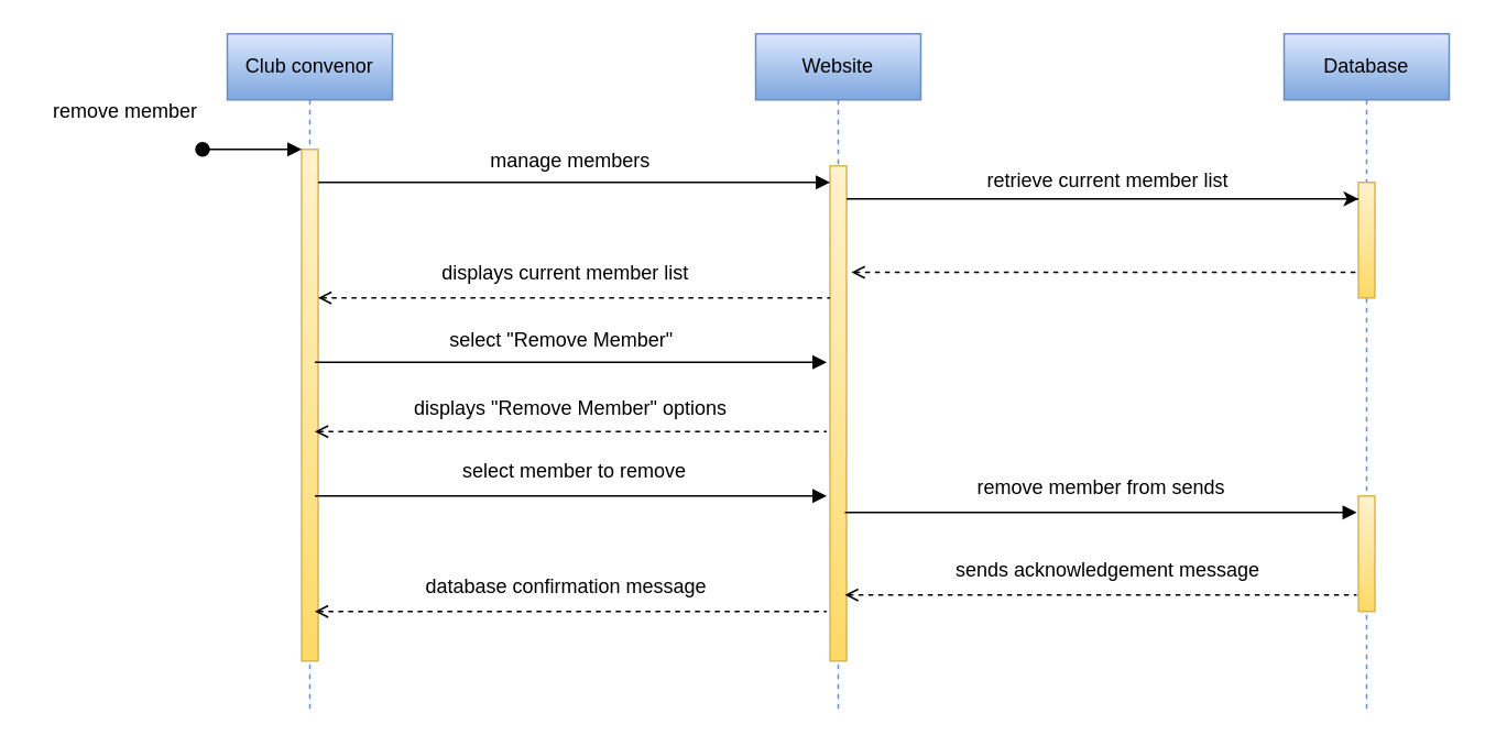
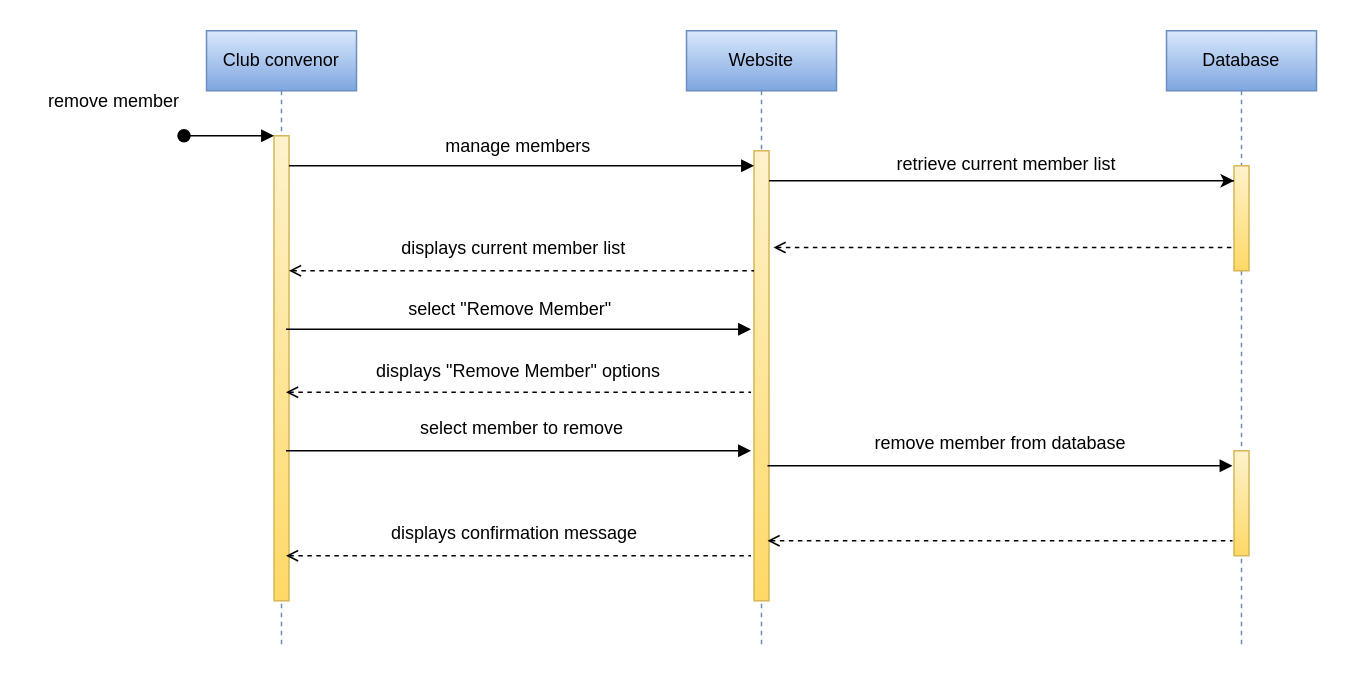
  <mxCell id="0" />
  <mxCell id="1" parent="0" />
  <mxCell id="2" value="Club convenor" style="shape=umlLifeline;perimeter=lifelinePerimeter;whiteSpace=wrap;html=1;container=0;dropTarget=0;collapsible=0;recursiveResize=0;outlineConnect=0;portConstraint=eastwest;newEdgeStyle={&quot;edgeStyle&quot;:&quot;elbowEdgeStyle&quot;,&quot;elbow&quot;:&quot;vertical&quot;,&quot;curved&quot;:0,&quot;rounded&quot;:0};fillColor=#dae8fc;gradientColor=#7ea6e0;strokeColor=#6c8ebf;" parent="1" vertex="1"><mxGeometry x="137" y="20" width="100" height="410" as="geometry" /></mxCell>
  <mxCell id="3" value="" style="html=1;points=[];perimeter=orthogonalPerimeter;outlineConnect=0;targetShapes=umlLifeline;portConstraint=eastwest;newEdgeStyle={&quot;edgeStyle&quot;:&quot;elbowEdgeStyle&quot;,&quot;elbow&quot;:&quot;vertical&quot;,&quot;curved&quot;:0,&quot;rounded&quot;:0};fillColor=#fff2cc;gradientColor=#ffd966;strokeColor=#d6b656;" parent="2" vertex="1"><mxGeometry x="45" y="70" width="10" height="310" as="geometry" /></mxCell>
  <mxCell id="4" value="" style="html=1;verticalAlign=bottom;startArrow=oval;endArrow=block;startSize=8;edgeStyle=elbowEdgeStyle;elbow=vertical;curved=0;rounded=0;" parent="2" target="3" edge="1"><mxGeometry relative="1" as="geometry"><mxPoint x="-15" y="70" as="sourcePoint" /></mxGeometry></mxCell>
  <mxCell id="5" value="Website" style="shape=umlLifeline;perimeter=lifelinePerimeter;whiteSpace=wrap;html=1;container=0;dropTarget=0;collapsible=0;recursiveResize=0;outlineConnect=0;portConstraint=eastwest;newEdgeStyle={&quot;edgeStyle&quot;:&quot;elbowEdgeStyle&quot;,&quot;elbow&quot;:&quot;vertical&quot;,&quot;curved&quot;:0,&quot;rounded&quot;:0};fillColor=#dae8fc;gradientColor=#7ea6e0;strokeColor=#6c8ebf;" parent="1" vertex="1"><mxGeometry x="457" y="20" width="100" height="410" as="geometry" /></mxCell>
  <mxCell id="6" value="" style="html=1;points=[];perimeter=orthogonalPerimeter;outlineConnect=0;targetShapes=umlLifeline;portConstraint=eastwest;newEdgeStyle={&quot;edgeStyle&quot;:&quot;elbowEdgeStyle&quot;,&quot;elbow&quot;:&quot;vertical&quot;,&quot;curved&quot;:0,&quot;rounded&quot;:0};fillColor=#fff2cc;gradientColor=#ffd966;strokeColor=#d6b656;" parent="5" vertex="1"><mxGeometry x="45" y="80" width="10" height="300" as="geometry" /></mxCell>
  <mxCell id="7" value="Database" style="shape=umlLifeline;perimeter=lifelinePerimeter;whiteSpace=wrap;html=1;container=0;dropTarget=0;collapsible=0;recursiveResize=0;outlineConnect=0;portConstraint=eastwest;newEdgeStyle={&quot;edgeStyle&quot;:&quot;elbowEdgeStyle&quot;,&quot;elbow&quot;:&quot;vertical&quot;,&quot;curved&quot;:0,&quot;rounded&quot;:0};fillColor=#dae8fc;strokeColor=#6c8ebf;gradientColor=#7ea6e0;" parent="1" vertex="1"><mxGeometry x="777" y="20" width="100" height="410" as="geometry" /></mxCell>
  <mxCell id="8" value="" style="html=1;points=[];perimeter=orthogonalPerimeter;outlineConnect=0;targetShapes=umlLifeline;portConstraint=eastwest;newEdgeStyle={&quot;edgeStyle&quot;:&quot;elbowEdgeStyle&quot;,&quot;elbow&quot;:&quot;vertical&quot;,&quot;curved&quot;:0,&quot;rounded&quot;:0};fillColor=#fff2cc;gradientColor=#ffd966;strokeColor=#d6b656;" parent="7" vertex="1"><mxGeometry x="45" y="90" width="10" height="70" as="geometry" /></mxCell>
  <mxCell id="9" value="manage members" style="text;html=1;strokeColor=none;fillColor=none;align=center;verticalAlign=middle;whiteSpace=wrap;rounded=0;" parent="1" vertex="1"><mxGeometry x="265" y="82" width="160" height="30" as="geometry" /></mxCell>
  <mxCell id="10" value="displays current member list" style="text;html=1;strokeColor=none;fillColor=none;align=center;verticalAlign=middle;whiteSpace=wrap;rounded=0;" parent="1" vertex="1"><mxGeometry x="256.5" y="150" width="170" height="30" as="geometry" /></mxCell>
  <mxCell id="11" value="" style="endArrow=block;html=1;rounded=0;endFill=1;" parent="1" source="3" target="6" edge="1"><mxGeometry width="50" height="50" relative="1" as="geometry"><mxPoint x="537" y="260" as="sourcePoint" /><mxPoint x="587" y="210" as="targetPoint" /><Array as="points"><mxPoint x="337" y="110" /></Array></mxGeometry></mxCell>
  <mxCell id="12" value="" style="endArrow=none;html=1;rounded=0;startArrow=open;startFill=0;dashed=1;" parent="1" source="3" target="6" edge="1"><mxGeometry width="50" height="50" relative="1" as="geometry"><mxPoint x="537" y="260" as="sourcePoint" /><mxPoint x="587" y="210" as="targetPoint" /><Array as="points"><mxPoint x="340" y="180" /></Array></mxGeometry></mxCell>
  <mxCell id="13" value="" style="endArrow=classic;html=1;rounded=0;" parent="1" edge="1"><mxGeometry width="50" height="50" relative="1" as="geometry"><mxPoint x="822" y="120" as="sourcePoint" /><mxPoint x="822" y="120" as="targetPoint" /><Array as="points"><mxPoint x="512" y="120" /></Array></mxGeometry></mxCell>
  <mxCell id="14" value="retrieve current member list" style="text;html=1;align=center;verticalAlign=middle;resizable=0;points=[];autosize=1;strokeColor=none;fillColor=none;" parent="1" vertex="1"><mxGeometry x="585" y="94" width="170" height="30" as="geometry" /></mxCell>
  <mxCell id="15" value="" style="endArrow=none;html=1;rounded=0;startArrow=open;startFill=0;dashed=1;" parent="1" edge="1" target="8"><mxGeometry width="50" height="50" relative="1" as="geometry"><mxPoint x="515" y="164.5" as="sourcePoint" /><mxPoint x="825" y="164.5" as="targetPoint" /><Array as="points"><mxPoint x="680" y="164.5" /></Array></mxGeometry></mxCell>
  <mxCell id="16" value="remove member" style="text;html=1;align=center;verticalAlign=middle;resizable=0;points=[];autosize=1;strokeColor=none;fillColor=none;" parent="1" vertex="1"><mxGeometry x="20" y="52" width="110" height="30" as="geometry" /></mxCell>
  <mxCell id="17" value="" style="endArrow=block;html=1;rounded=0;endFill=1;" parent="1" edge="1"><mxGeometry width="50" height="50" relative="1" as="geometry"><mxPoint x="190" y="219" as="sourcePoint" /><mxPoint x="500" y="219" as="targetPoint" /><Array as="points"><mxPoint x="335" y="219" /></Array></mxGeometry></mxCell>
  <mxCell id="18" value="select &quot;Remove Member&quot;" style="text;whiteSpace=wrap;html=1;" parent="1" vertex="1"><mxGeometry x="270" y="192" width="170" height="40" as="geometry" /></mxCell>
  <mxCell id="19" value="" style="endArrow=none;html=1;rounded=0;startArrow=open;startFill=0;dashed=1;" parent="1" edge="1"><mxGeometry width="50" height="50" relative="1" as="geometry"><mxPoint x="190" y="261" as="sourcePoint" /><mxPoint x="500" y="261" as="targetPoint" /><Array as="points"><mxPoint x="355" y="261" /></Array></mxGeometry></mxCell>
  <mxCell id="20" value="&amp;nbsp;displays &quot;Remove Member&quot; options" style="text;html=1;align=center;verticalAlign=middle;resizable=0;points=[];autosize=1;strokeColor=none;fillColor=none;" parent="1" vertex="1"><mxGeometry x="233" y="232" width="220" height="30" as="geometry" /></mxCell>
  <mxCell id="21" value="" style="endArrow=block;html=1;rounded=0;endFill=1;" parent="1" edge="1"><mxGeometry width="50" height="50" relative="1" as="geometry"><mxPoint x="190" y="300" as="sourcePoint" /><mxPoint x="500" y="300" as="targetPoint" /><Array as="points"><mxPoint x="345" y="300" /></Array></mxGeometry></mxCell>
  <mxCell id="22" value="select member to remove" style="text;html=1;align=center;verticalAlign=middle;resizable=0;points=[];autosize=1;strokeColor=none;fillColor=none;" parent="1" vertex="1"><mxGeometry x="266.5" y="270" width="160" height="30" as="geometry" /></mxCell>
  <mxCell id="23" value="" style="endArrow=block;html=1;rounded=0;endFill=1;" parent="1" edge="1"><mxGeometry width="50" height="50" relative="1" as="geometry"><mxPoint x="511" y="310" as="sourcePoint" /><mxPoint x="821" y="310" as="targetPoint" /><Array as="points"><mxPoint x="671" y="310" /></Array></mxGeometry></mxCell>
- <mxCell id="24" value="remove member from sends" style="text;html=1;align=center;verticalAlign=middle;resizable=0;points=[];autosize=1;strokeColor=none;fillColor=none;" parent="1" vertex="1"><mxGeometry x="571" y="280" width="190" height="30" as="geometry" /></mxCell>
+ <mxCell id="24" value="remove member from database" style="text;html=1;align=center;verticalAlign=middle;resizable=0;points=[];autosize=1;strokeColor=none;fillColor=none;" parent="1" vertex="1"><mxGeometry x="571" y="280" width="190" height="30" as="geometry" /></mxCell>
  <mxCell id="25" value="" style="endArrow=none;html=1;rounded=0;startArrow=open;startFill=0;dashed=1;" parent="1" edge="1"><mxGeometry width="50" height="50" relative="1" as="geometry"><mxPoint x="190" y="370" as="sourcePoint" /><mxPoint x="500" y="370" as="targetPoint" /><Array as="points"><mxPoint x="355" y="370" /></Array></mxGeometry></mxCell>
- <mxCell id="26" value="database confirmation message" style="text;html=1;align=center;verticalAlign=middle;resizable=0;points=[];autosize=1;strokeColor=none;fillColor=none;" parent="1" vertex="1"><mxGeometry x="246.5" y="340" width="190" height="30" as="geometry" /></mxCell>
+ <mxCell id="26" value="displays confirmation message" style="text;html=1;align=center;verticalAlign=middle;resizable=0;points=[];autosize=1;strokeColor=none;fillColor=none;" parent="1" vertex="1"><mxGeometry x="246.5" y="340" width="190" height="30" as="geometry" /></mxCell>
  <mxCell id="27" value="" style="endArrow=none;html=1;rounded=0;startArrow=open;startFill=0;dashed=1;" parent="1" edge="1"><mxGeometry width="50" height="50" relative="1" as="geometry"><mxPoint x="511" y="360" as="sourcePoint" /><mxPoint x="821" y="360" as="targetPoint" /><Array as="points"><mxPoint x="676" y="360" /></Array></mxGeometry></mxCell>
- <mxCell id="28" value="sends acknowledgement message" style="text;html=1;align=center;verticalAlign=middle;resizable=0;points=[];autosize=1;strokeColor=none;fillColor=none;" parent="1" vertex="1"><mxGeometry x="565" y="330" width="210" height="30" as="geometry" /></mxCell>
  <mxCell id="29" value="" style="html=1;points=[];perimeter=orthogonalPerimeter;outlineConnect=0;targetShapes=umlLifeline;portConstraint=eastwest;newEdgeStyle={&quot;edgeStyle&quot;:&quot;elbowEdgeStyle&quot;,&quot;elbow&quot;:&quot;vertical&quot;,&quot;curved&quot;:0,&quot;rounded&quot;:0};fillColor=#fff2cc;gradientColor=#ffd966;strokeColor=#d6b656;" vertex="1" parent="1"><mxGeometry x="822" y="300" width="10" height="70" as="geometry" /></mxCell>
